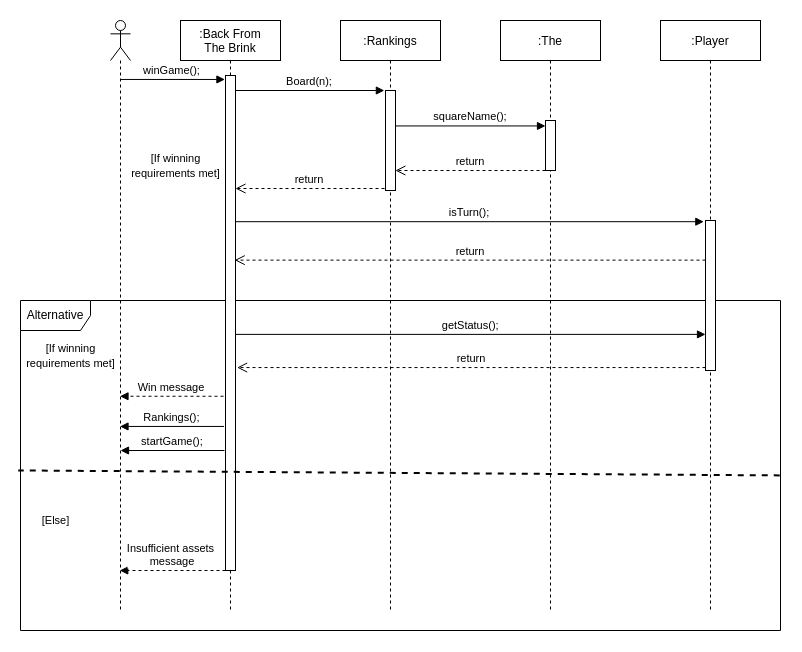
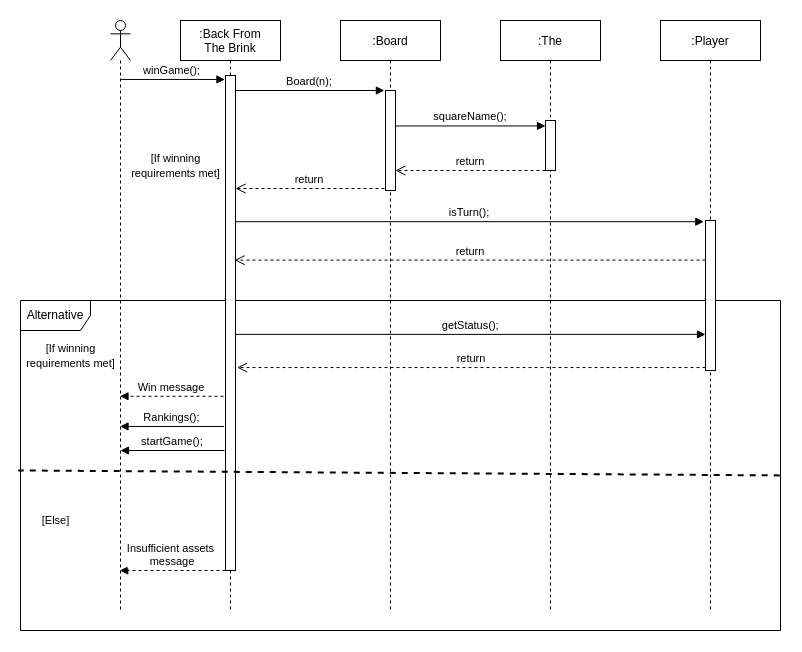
  <mxCell id="0" />
  <mxCell id="1" parent="0" />
  <mxCell id="2" value="Alternative" style="shape=umlFrame;whiteSpace=wrap;html=1;width=70;height=30;" vertex="1" parent="1"><mxGeometry x="20" y="300" width="760" height="330" as="geometry" /></mxCell>
  <mxCell id="3" value=":Back From &#10;The Brink" style="shape=umlLifeline;perimeter=lifelinePerimeter;container=1;collapsible=0;recursiveResize=0;rounded=0;shadow=0;strokeWidth=1;" parent="1" vertex="1"><mxGeometry x="180" y="20" width="100" height="590" as="geometry" /></mxCell>
  <mxCell id="4" value="" style="points=[];perimeter=orthogonalPerimeter;rounded=0;shadow=0;strokeWidth=1;" parent="3" vertex="1"><mxGeometry x="45" y="55" width="10" height="495" as="geometry" /></mxCell>
- <mxCell id="5" value=":Rankings" style="shape=umlLifeline;perimeter=lifelinePerimeter;container=1;collapsible=0;recursiveResize=0;rounded=0;shadow=0;strokeWidth=1;" parent="1" vertex="1"><mxGeometry x="340" y="20" width="100" height="590" as="geometry" /></mxCell>
+ <mxCell id="5" value=":Board" style="shape=umlLifeline;perimeter=lifelinePerimeter;container=1;collapsible=0;recursiveResize=0;rounded=0;shadow=0;strokeWidth=1;" parent="1" vertex="1"><mxGeometry x="340" y="20" width="100" height="590" as="geometry" /></mxCell>
  <mxCell id="6" value="" style="points=[];perimeter=orthogonalPerimeter;rounded=0;shadow=0;strokeWidth=1;" parent="5" vertex="1"><mxGeometry x="45" y="70" width="10" height="100" as="geometry" /></mxCell>
  <mxCell id="7" value="Board(n);" style="verticalAlign=bottom;endArrow=block;entryX=-0.114;entryY=0;shadow=0;strokeWidth=1;entryDx=0;entryDy=0;entryPerimeter=0;" parent="1" source="4" target="6" edge="1"><mxGeometry relative="1" as="geometry"><mxPoint x="335" y="100" as="sourcePoint" /></mxGeometry></mxCell>
  <mxCell id="8" value="return" style="verticalAlign=bottom;endArrow=open;dashed=1;endSize=8;shadow=0;strokeWidth=1;" parent="1" target="4" edge="1"><mxGeometry relative="1" as="geometry"><mxPoint x="290" y="210" as="targetPoint" /><mxPoint x="384" y="188" as="sourcePoint" /></mxGeometry></mxCell>
  <mxCell id="9" value="" style="shape=umlLifeline;participant=umlActor;perimeter=lifelinePerimeter;whiteSpace=wrap;html=1;container=1;collapsible=0;recursiveResize=0;verticalAlign=top;spacingTop=36;outlineConnect=0;" vertex="1" parent="1"><mxGeometry x="110" y="20" width="20" height="590" as="geometry" /></mxCell>
  <mxCell id="10" value=":The" style="shape=umlLifeline;perimeter=lifelinePerimeter;container=1;collapsible=0;recursiveResize=0;rounded=0;shadow=0;strokeWidth=1;" vertex="1" parent="1"><mxGeometry x="500" y="20" width="100" height="590" as="geometry" /></mxCell>
  <mxCell id="11" value="" style="points=[];perimeter=orthogonalPerimeter;rounded=0;shadow=0;strokeWidth=1;" vertex="1" parent="10"><mxGeometry x="45" y="100" width="10" height="50" as="geometry" /></mxCell>
  <mxCell id="12" value=":Player" style="shape=umlLifeline;perimeter=lifelinePerimeter;container=1;collapsible=0;recursiveResize=0;rounded=0;shadow=0;strokeWidth=1;" vertex="1" parent="1"><mxGeometry x="660" y="20" width="100" height="590" as="geometry" /></mxCell>
  <mxCell id="13" value="" style="points=[];perimeter=orthogonalPerimeter;rounded=0;shadow=0;strokeWidth=1;" vertex="1" parent="12"><mxGeometry x="45" y="200" width="10" height="150" as="geometry" /></mxCell>
  <mxCell id="14" value="winGame();" style="verticalAlign=bottom;endArrow=block;shadow=0;strokeWidth=1;entryX=-0.057;entryY=0.008;entryDx=0;entryDy=0;entryPerimeter=0;" edge="1" parent="1" source="9" target="4"><mxGeometry relative="1" as="geometry"><mxPoint x="120" y="90" as="sourcePoint" /><mxPoint x="230" y="90" as="targetPoint" /></mxGeometry></mxCell>
  <mxCell id="15" value="squareName();" style="verticalAlign=bottom;endArrow=block;shadow=0;strokeWidth=1;entryX=0;entryY=0.109;entryDx=0;entryDy=0;entryPerimeter=0;" edge="1" parent="1" source="6" target="11"><mxGeometry relative="1" as="geometry"><mxPoint x="390" y="120" as="sourcePoint" /><mxPoint x="545" y="140" as="targetPoint" /></mxGeometry></mxCell>
  <mxCell id="16" value="return" style="verticalAlign=bottom;endArrow=open;dashed=1;endSize=8;shadow=0;strokeWidth=1;entryX=0.986;entryY=0.8;entryDx=0;entryDy=0;entryPerimeter=0;" edge="1" parent="1" source="11" target="6"><mxGeometry relative="1" as="geometry"><mxPoint x="400" y="150.05" as="targetPoint" /><mxPoint x="547.59" y="150" as="sourcePoint" /></mxGeometry></mxCell>
  <mxCell id="17" value="isTurn();" style="verticalAlign=bottom;endArrow=block;shadow=0;strokeWidth=1;entryX=-0.167;entryY=0.008;entryDx=0;entryDy=0;entryPerimeter=0;" edge="1" parent="1" source="4" target="13"><mxGeometry relative="1" as="geometry"><mxPoint x="240" y="200" as="sourcePoint" /><mxPoint x="389.66" y="200" as="targetPoint" /></mxGeometry></mxCell>
  <mxCell id="18" value="return" style="verticalAlign=bottom;endArrow=open;dashed=1;endSize=8;shadow=0;strokeWidth=1;entryX=0.917;entryY=0.373;entryDx=0;entryDy=0;entryPerimeter=0;" edge="1" parent="1" source="13" target="4"><mxGeometry relative="1" as="geometry"><mxPoint x="560" y="230.68" as="targetPoint" /><mxPoint x="706.21" y="230" as="sourcePoint" /></mxGeometry></mxCell>
  <mxCell id="19" value="return" style="verticalAlign=bottom;endArrow=open;dashed=1;endSize=8;shadow=0;strokeWidth=1;entryX=1.159;entryY=0.59;entryDx=0;entryDy=0;entryPerimeter=0;" edge="1" parent="1" source="13" target="4"><mxGeometry relative="1" as="geometry"><mxPoint x="230" y="299.995" as="targetPoint" /><mxPoint x="704" y="311" as="sourcePoint" /></mxGeometry></mxCell>
  <mxCell id="20" value="Win message" style="verticalAlign=bottom;endArrow=block;shadow=0;strokeWidth=1;exitX=-0.2;exitY=0.648;exitDx=0;exitDy=0;exitPerimeter=0;dashed=1;" edge="1" parent="1" source="4" target="9"><mxGeometry relative="1" as="geometry"><mxPoint x="120" y="320" as="sourcePoint" /><mxPoint x="160" y="360" as="targetPoint" /></mxGeometry></mxCell>
  <mxCell id="21" value="Rankings();" style="verticalAlign=bottom;endArrow=block;shadow=0;strokeWidth=1;exitX=-0.152;exitY=0.709;exitDx=0;exitDy=0;exitPerimeter=0;" edge="1" parent="1" source="4" target="9"><mxGeometry relative="1" as="geometry"><mxPoint x="225" y="399.995" as="sourcePoint" /><mxPoint x="119.6" y="399.995" as="targetPoint" /></mxGeometry></mxCell>
  <mxCell id="22" value="" style="verticalAlign=bottom;endArrow=none;dashed=1;shadow=0;strokeWidth=2;endFill=0;entryX=-0.003;entryY=0.515;entryDx=0;entryDy=0;entryPerimeter=0;exitX=0.999;exitY=0.53;exitDx=0;exitDy=0;exitPerimeter=0;" edge="1" parent="1" source="2" target="2"><mxGeometry relative="1" as="geometry"><mxPoint x="110" y="413" as="targetPoint" /><mxPoint x="780" y="464" as="sourcePoint" /></mxGeometry></mxCell>
  <mxCell id="23" value="&lt;font style=&quot;font-size: 11px&quot;&gt;[If winning&lt;br&gt;requirements met]&lt;/font&gt;" style="text;html=1;align=center;verticalAlign=middle;resizable=0;points=[];autosize=1;" vertex="1" parent="1"><mxGeometry x="125" y="150" width="100" height="30" as="geometry" /></mxCell>
  <mxCell id="24" value="&lt;span style=&quot;font-size: 11px&quot;&gt;[Else]&lt;/span&gt;" style="text;html=1;align=center;verticalAlign=middle;resizable=0;points=[];autosize=1;" vertex="1" parent="1"><mxGeometry x="35" y="510" width="40" height="20" as="geometry" /></mxCell>
  <mxCell id="25" value="&lt;span style=&quot;font-size: 11px&quot;&gt;[If winning&lt;br&gt;requirements met]&lt;/span&gt;" style="text;html=1;align=center;verticalAlign=middle;resizable=0;points=[];autosize=1;" vertex="1" parent="1"><mxGeometry x="20" y="340" width="100" height="30" as="geometry" /></mxCell>
  <mxCell id="26" value="getStatus();" style="verticalAlign=bottom;endArrow=block;shadow=0;strokeWidth=1;exitX=1.021;exitY=0.523;exitDx=0;exitDy=0;exitPerimeter=0;" edge="1" parent="1" source="4" target="13"><mxGeometry relative="1" as="geometry"><mxPoint x="240" y="262.15" as="sourcePoint" /><mxPoint x="704" y="385" as="targetPoint" /></mxGeometry></mxCell>
  <mxCell id="27" value="Insufficient assets &#10;message" style="verticalAlign=bottom;endArrow=block;shadow=0;strokeWidth=1;exitX=0.055;exitY=0.639;exitDx=0;exitDy=0;exitPerimeter=0;dashed=1;" edge="1" parent="1"><mxGeometry relative="1" as="geometry"><mxPoint x="225" y="569.995" as="sourcePoint" /><mxPoint x="119.26" y="569.995" as="targetPoint" /></mxGeometry></mxCell>
  <mxCell id="28" value="startGame();" style="verticalAlign=bottom;endArrow=block;shadow=0;strokeWidth=1;exitX=-0.152;exitY=0.709;exitDx=0;exitDy=0;exitPerimeter=0;" edge="1" parent="1"><mxGeometry relative="1" as="geometry"><mxPoint x="223.98" y="450.005" as="sourcePoint" /><mxPoint x="120" y="450.005" as="targetPoint" /></mxGeometry></mxCell>
